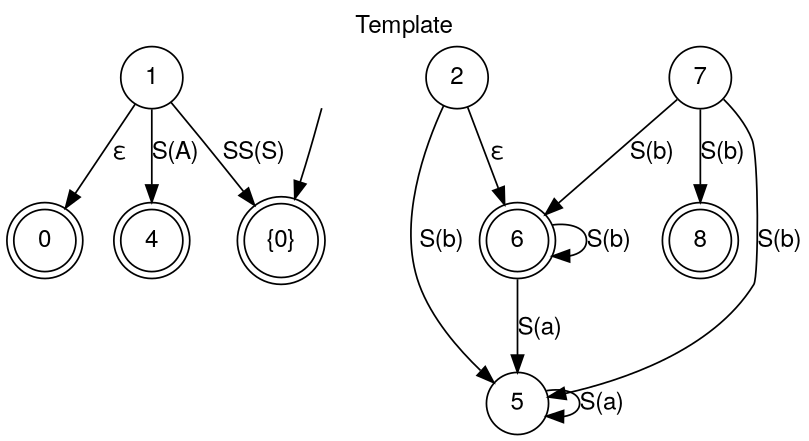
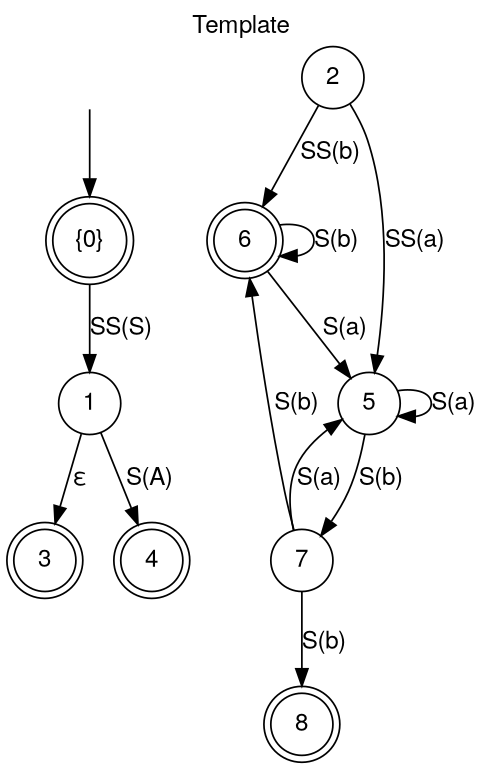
  digraph {
    fontname="Helvetica,Arial,sans-serif"
    label=Template
    labeljust=c
    labelloc=t
    rankdir=TB
    node [fontname="Helvetica,Arial,sans-serif" shape=doublecircle]
    edge [fontname="Helvetica,Arial,sans-serif"]
    "{0}"
    1 [shape=circle]
    6
    2 [shape=circle]
    5 [shape=circle]
-   3 [label=0]
+   3
    4
    8
    7 [shape=circle]
    _ [shape=circle style=invis]
-   1 -> "{0}" [label="SS(S)"]
+   "{0}" -> 1 [label="SS(S)"]
    1 -> 3 [label="ε"]
    1 -> 4 [label="S(A)"]
    6 -> 6 [label="S(b)"]
    6 -> 5 [label="S(a)"]
-   2 -> 6 [label="ε"]
-   2 -> 5 [label="S(b)"]
+   2 -> 6 [label="SS(b)"]
+   2 -> 5 [label="SS(a)"]
    5 -> 5 [label="S(a)"]
+   5 -> 7 [label="S(b)"]
    7 -> 6 [label="S(b)"]
-   7 -> 5 [label="S(b)"]
+   7 -> 5 [label="S(a)"]
    7 -> 8 [label="S(b)"]
    _ -> "{0}"
  }
